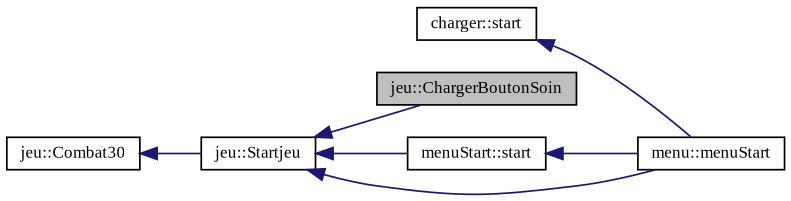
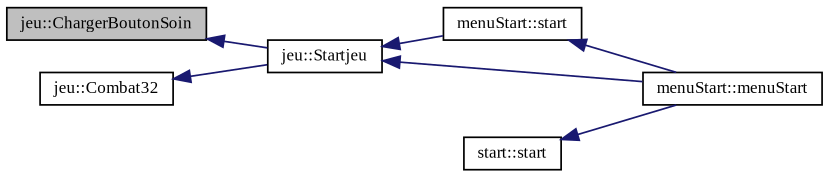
  digraph {
    fontname="Liberation Serif"
    rankdir=LR
    node [color=black fillcolor=white fontname="Liberation Serif" fontsize=10 shape=record style=filled]
    edge [color=midnightblue dir=back fontname="Liberation Serif" fontsize=10 labelfontname=Helvetica labelfontsize=10 style=solid]
    n1 [fillcolor=grey75 fontcolor=black height=0.2 label="jeu::ChargerBoutonSoin" width=0.4]
    n2 [height=0.2 label="jeu::Startjeu" width=0.4]
-   n3 [height=0.2 label="jeu::Combat30" width=0.4]
+   n3 [height=0.2 label="jeu::Combat32" width=0.4]
    n4 [height=0.2 label="menuStart::start" width=0.4]
-   n5 [height=0.2 label="menu::menuStart" width=0.4]
-   n6 [height=0.2 label="charger::start" width=0.4]
-   n2 -> n1
+   n5 [height=0.2 label="menuStart::menuStart" width=0.4]
+   n6 [height=0.2 label="start::start" width=0.4]
+   n1 -> n2
    n2 -> n4
    n2 -> n5
    n3 -> n2
    n4 -> n5
    n6 -> n5
  }
